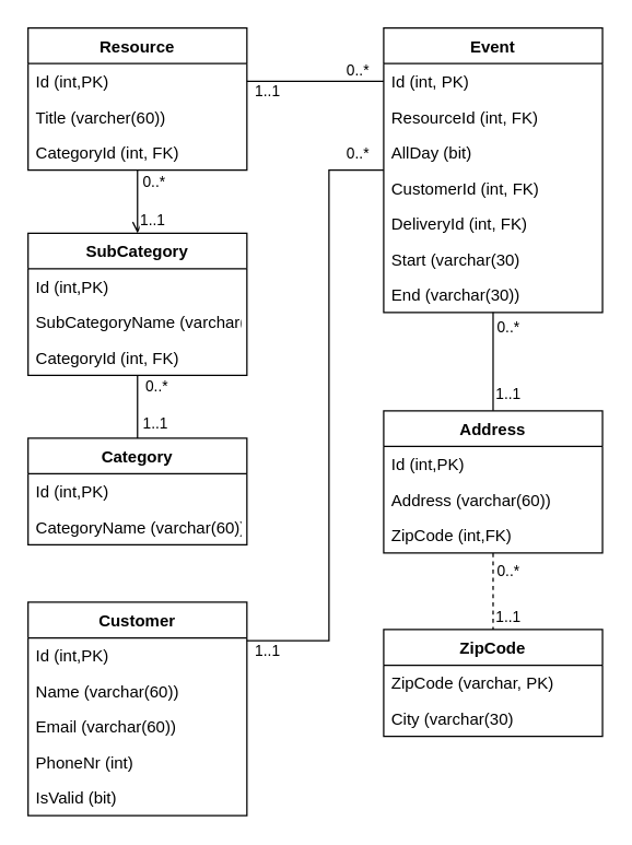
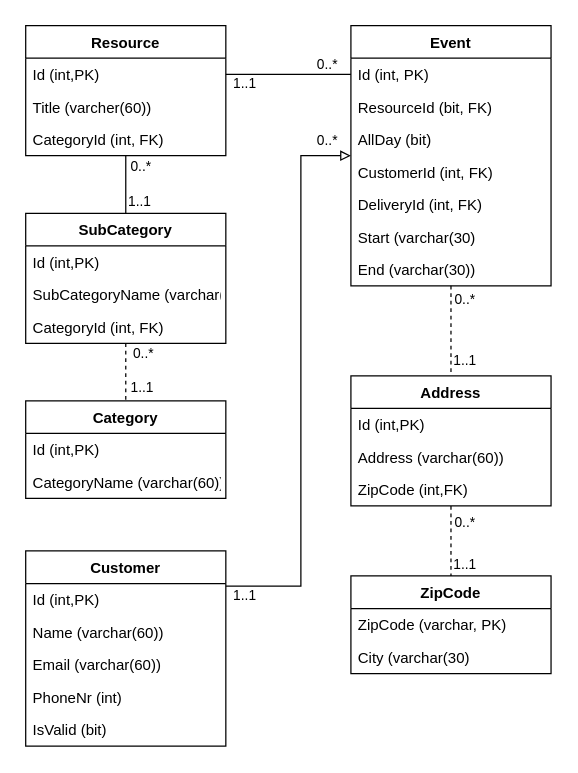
  <mxCell id="0" />
  <mxCell id="1" parent="0" />
- <mxCell id="2" value="" style="edgeStyle=orthogonalEdgeStyle;rounded=0;orthogonalLoop=1;jettySize=auto;html=1;endArrow=open;endFill=0;" edge="1" parent="1" source="5" target="45"><mxGeometry relative="1" as="geometry" /></mxCell>
+ <mxCell id="2" value="" style="edgeStyle=orthogonalEdgeStyle;rounded=0;orthogonalLoop=1;jettySize=auto;html=1;endArrow=none;endFill=0;" edge="1" parent="1" source="5" target="45"><mxGeometry relative="1" as="geometry" /></mxCell>
  <mxCell id="3" value="0..*" style="edgeLabel;html=1;align=center;verticalAlign=middle;resizable=0;points=[];" vertex="1" connectable="0" parent="2"><mxGeometry x="-0.652" y="1" relative="1" as="geometry"><mxPoint x="10" as="offset" /></mxGeometry></mxCell>
  <mxCell id="4" value="1..1" style="edgeLabel;html=1;align=center;verticalAlign=middle;resizable=0;points=[];" vertex="1" connectable="0" parent="2"><mxGeometry x="0.565" relative="1" as="geometry"><mxPoint x="10" as="offset" /></mxGeometry></mxCell>
  <mxCell id="5" value="Resource" style="swimlane;fontStyle=1;align=center;verticalAlign=top;childLayout=stackLayout;horizontal=1;startSize=26;horizontalStack=0;resizeParent=1;resizeParentMax=0;resizeLast=0;collapsible=1;marginBottom=0;" vertex="1" parent="1"><mxGeometry x="20" y="20" width="160" height="104" as="geometry" /></mxCell>
  <mxCell id="6" value="Id (int,PK)" style="text;strokeColor=none;fillColor=none;align=left;verticalAlign=top;spacingLeft=4;spacingRight=4;overflow=hidden;rotatable=0;points=[[0,0.5],[1,0.5]];portConstraint=eastwest;" vertex="1" parent="5"><mxGeometry y="26" width="160" height="26" as="geometry" /></mxCell>
  <mxCell id="7" value="Title (varcher(60))" style="text;strokeColor=none;fillColor=none;align=left;verticalAlign=top;spacingLeft=4;spacingRight=4;overflow=hidden;rotatable=0;points=[[0,0.5],[1,0.5]];portConstraint=eastwest;" vertex="1" parent="5"><mxGeometry y="52" width="160" height="26" as="geometry" /></mxCell>
  <mxCell id="8" value="CategoryId (int, FK)" style="text;strokeColor=none;fillColor=none;align=left;verticalAlign=top;spacingLeft=4;spacingRight=4;overflow=hidden;rotatable=0;points=[[0,0.5],[1,0.5]];portConstraint=eastwest;" vertex="1" parent="5"><mxGeometry y="78" width="160" height="26" as="geometry" /></mxCell>
  <mxCell id="9" value="Event" style="swimlane;fontStyle=1;align=center;verticalAlign=top;childLayout=stackLayout;horizontal=1;startSize=26;horizontalStack=0;resizeParent=1;resizeParentMax=0;resizeLast=0;collapsible=1;marginBottom=0;" vertex="1" parent="1"><mxGeometry x="280" y="20" width="160" height="208" as="geometry" /></mxCell>
  <mxCell id="10" value="Id (int, PK)" style="text;strokeColor=none;fillColor=none;align=left;verticalAlign=top;spacingLeft=4;spacingRight=4;overflow=hidden;rotatable=0;points=[[0,0.5],[1,0.5]];portConstraint=eastwest;" vertex="1" parent="9"><mxGeometry y="26" width="160" height="26" as="geometry" /></mxCell>
- <mxCell id="11" value="ResourceId (int, FK)" style="text;strokeColor=none;fillColor=none;align=left;verticalAlign=top;spacingLeft=4;spacingRight=4;overflow=hidden;rotatable=0;points=[[0,0.5],[1,0.5]];portConstraint=eastwest;" vertex="1" parent="9"><mxGeometry y="52" width="160" height="26" as="geometry" /></mxCell>
+ <mxCell id="11" value="ResourceId (bit, FK)" style="text;strokeColor=none;fillColor=none;align=left;verticalAlign=top;spacingLeft=4;spacingRight=4;overflow=hidden;rotatable=0;points=[[0,0.5],[1,0.5]];portConstraint=eastwest;" vertex="1" parent="9"><mxGeometry y="52" width="160" height="26" as="geometry" /></mxCell>
  <mxCell id="12" value="AllDay (bit)" style="text;strokeColor=none;fillColor=none;align=left;verticalAlign=top;spacingLeft=4;spacingRight=4;overflow=hidden;rotatable=0;points=[[0,0.5],[1,0.5]];portConstraint=eastwest;" vertex="1" parent="9"><mxGeometry y="78" width="160" height="26" as="geometry" /></mxCell>
  <mxCell id="13" value="CustomerId (int, FK)" style="text;strokeColor=none;fillColor=none;align=left;verticalAlign=top;spacingLeft=4;spacingRight=4;overflow=hidden;rotatable=0;points=[[0,0.5],[1,0.5]];portConstraint=eastwest;" vertex="1" parent="9"><mxGeometry y="104" width="160" height="26" as="geometry" /></mxCell>
  <mxCell id="14" value="DeliveryId (int, FK)" style="text;strokeColor=none;fillColor=none;align=left;verticalAlign=top;spacingLeft=4;spacingRight=4;overflow=hidden;rotatable=0;points=[[0,0.5],[1,0.5]];portConstraint=eastwest;" vertex="1" parent="9"><mxGeometry y="130" width="160" height="26" as="geometry" /></mxCell>
  <mxCell id="15" value="Start (varchar(30)" style="text;strokeColor=none;fillColor=none;align=left;verticalAlign=top;spacingLeft=4;spacingRight=4;overflow=hidden;rotatable=0;points=[[0,0.5],[1,0.5]];portConstraint=eastwest;" vertex="1" parent="9"><mxGeometry y="156" width="160" height="26" as="geometry" /></mxCell>
  <mxCell id="16" value="End (varchar(30))" style="text;strokeColor=none;fillColor=none;align=left;verticalAlign=top;spacingLeft=4;spacingRight=4;overflow=hidden;rotatable=0;points=[[0,0.5],[1,0.5]];portConstraint=eastwest;" vertex="1" parent="9"><mxGeometry y="182" width="160" height="26" as="geometry" /></mxCell>
  <mxCell id="17" value="Customer" style="swimlane;fontStyle=1;align=center;verticalAlign=top;childLayout=stackLayout;horizontal=1;startSize=26;horizontalStack=0;resizeParent=1;resizeParentMax=0;resizeLast=0;collapsible=1;marginBottom=0;" vertex="1" parent="1"><mxGeometry x="20" y="440" width="160" height="156" as="geometry" /></mxCell>
  <mxCell id="18" value="Id (int,PK)" style="text;strokeColor=none;fillColor=none;align=left;verticalAlign=top;spacingLeft=4;spacingRight=4;overflow=hidden;rotatable=0;points=[[0,0.5],[1,0.5]];portConstraint=eastwest;" vertex="1" parent="17"><mxGeometry y="26" width="160" height="26" as="geometry" /></mxCell>
  <mxCell id="19" value="Name (varchar(60))&#10;" style="text;strokeColor=none;fillColor=none;align=left;verticalAlign=top;spacingLeft=4;spacingRight=4;overflow=hidden;rotatable=0;points=[[0,0.5],[1,0.5]];portConstraint=eastwest;" vertex="1" parent="17"><mxGeometry y="52" width="160" height="26" as="geometry" /></mxCell>
  <mxCell id="20" value="Email (varchar(60))" style="text;strokeColor=none;fillColor=none;align=left;verticalAlign=top;spacingLeft=4;spacingRight=4;overflow=hidden;rotatable=0;points=[[0,0.5],[1,0.5]];portConstraint=eastwest;" vertex="1" parent="17"><mxGeometry y="78" width="160" height="26" as="geometry" /></mxCell>
  <mxCell id="21" value="PhoneNr (int)" style="text;strokeColor=none;fillColor=none;align=left;verticalAlign=top;spacingLeft=4;spacingRight=4;overflow=hidden;rotatable=0;points=[[0,0.5],[1,0.5]];portConstraint=eastwest;" vertex="1" parent="17"><mxGeometry y="104" width="160" height="26" as="geometry" /></mxCell>
  <mxCell id="22" value="IsValid (bit)" style="text;strokeColor=none;fillColor=none;align=left;verticalAlign=top;spacingLeft=4;spacingRight=4;overflow=hidden;rotatable=0;points=[[0,0.5],[1,0.5]];portConstraint=eastwest;" vertex="1" parent="17"><mxGeometry y="130" width="160" height="26" as="geometry" /></mxCell>
  <mxCell id="23" value="" style="edgeStyle=orthogonalEdgeStyle;rounded=0;orthogonalLoop=1;jettySize=auto;html=1;endArrow=none;endFill=0;dashed=1;" edge="1" parent="1" source="26" target="30"><mxGeometry relative="1" as="geometry" /></mxCell>
  <mxCell id="24" value="0..*" style="edgeLabel;html=1;align=center;verticalAlign=middle;resizable=0;points=[];" vertex="1" connectable="0" parent="23"><mxGeometry x="-0.393" y="2" relative="1" as="geometry"><mxPoint x="8" y="-5" as="offset" /></mxGeometry></mxCell>
  <mxCell id="25" value="1..1" style="edgeLabel;html=1;align=center;verticalAlign=middle;resizable=0;points=[];" vertex="1" connectable="0" parent="23"><mxGeometry x="0.429" y="3" relative="1" as="geometry"><mxPoint x="7" y="6" as="offset" /></mxGeometry></mxCell>
  <mxCell id="26" value="Address" style="swimlane;fontStyle=1;align=center;verticalAlign=top;childLayout=stackLayout;horizontal=1;startSize=26;horizontalStack=0;resizeParent=1;resizeParentMax=0;resizeLast=0;collapsible=1;marginBottom=0;" vertex="1" parent="1"><mxGeometry x="280" y="300" width="160" height="104" as="geometry" /></mxCell>
  <mxCell id="27" value="Id (int,PK)" style="text;strokeColor=none;fillColor=none;align=left;verticalAlign=top;spacingLeft=4;spacingRight=4;overflow=hidden;rotatable=0;points=[[0,0.5],[1,0.5]];portConstraint=eastwest;" vertex="1" parent="26"><mxGeometry y="26" width="160" height="26" as="geometry" /></mxCell>
  <mxCell id="28" value="Address (varchar(60))" style="text;strokeColor=none;fillColor=none;align=left;verticalAlign=top;spacingLeft=4;spacingRight=4;overflow=hidden;rotatable=0;points=[[0,0.5],[1,0.5]];portConstraint=eastwest;" vertex="1" parent="26"><mxGeometry y="52" width="160" height="26" as="geometry" /></mxCell>
  <mxCell id="29" value="ZipCode (int,FK)" style="text;strokeColor=none;fillColor=none;align=left;verticalAlign=top;spacingLeft=4;spacingRight=4;overflow=hidden;rotatable=0;points=[[0,0.5],[1,0.5]];portConstraint=eastwest;" vertex="1" parent="26"><mxGeometry y="78" width="160" height="26" as="geometry" /></mxCell>
  <mxCell id="30" value="ZipCode" style="swimlane;fontStyle=1;align=center;verticalAlign=top;childLayout=stackLayout;horizontal=1;startSize=26;horizontalStack=0;resizeParent=1;resizeParentMax=0;resizeLast=0;collapsible=1;marginBottom=0;" vertex="1" parent="1"><mxGeometry x="280" y="460" width="160" height="78" as="geometry" /></mxCell>
  <mxCell id="31" value="ZipCode (varchar, PK)" style="text;strokeColor=none;fillColor=none;align=left;verticalAlign=top;spacingLeft=4;spacingRight=4;overflow=hidden;rotatable=0;points=[[0,0.5],[1,0.5]];portConstraint=eastwest;" vertex="1" parent="30"><mxGeometry y="26" width="160" height="26" as="geometry" /></mxCell>
  <mxCell id="32" value="City (varchar(30)" style="text;strokeColor=none;fillColor=none;align=left;verticalAlign=top;spacingLeft=4;spacingRight=4;overflow=hidden;rotatable=0;points=[[0,0.5],[1,0.5]];portConstraint=eastwest;" vertex="1" parent="30"><mxGeometry y="52" width="160" height="26" as="geometry" /></mxCell>
- <mxCell id="33" value="" style="edgeStyle=orthogonalEdgeStyle;rounded=0;orthogonalLoop=1;jettySize=auto;html=1;endArrow=none;endFill=0;" edge="1" parent="1" source="9" target="26"><mxGeometry relative="1" as="geometry"><mxPoint x="360" y="414" as="sourcePoint" /><mxPoint x="360" y="470" as="targetPoint" /></mxGeometry></mxCell>
+ <mxCell id="33" value="" style="edgeStyle=orthogonalEdgeStyle;rounded=0;orthogonalLoop=1;jettySize=auto;html=1;endArrow=none;endFill=0;dashed=1;" edge="1" parent="1" source="9" target="26"><mxGeometry relative="1" as="geometry"><mxPoint x="360" y="414" as="sourcePoint" /><mxPoint x="360" y="470" as="targetPoint" /></mxGeometry></mxCell>
  <mxCell id="34" value="1..1" style="edgeLabel;html=1;align=center;verticalAlign=middle;resizable=0;points=[];" vertex="1" connectable="0" parent="33"><mxGeometry x="-0.306" y="2" relative="1" as="geometry"><mxPoint x="8" y="34" as="offset" /></mxGeometry></mxCell>
  <mxCell id="35" value="0..*" style="edgeLabel;html=1;align=center;verticalAlign=middle;resizable=0;points=[];" vertex="1" connectable="0" parent="33"><mxGeometry x="-0.585" y="2" relative="1" as="geometry"><mxPoint x="8" y="-5" as="offset" /></mxGeometry></mxCell>
- <mxCell id="36" value="" style="edgeStyle=orthogonalEdgeStyle;rounded=0;orthogonalLoop=1;jettySize=auto;html=1;endArrow=none;endFill=0;" edge="1" parent="1" source="17" target="9"><mxGeometry relative="1" as="geometry"><mxPoint x="360" y="238" as="sourcePoint" /><mxPoint x="360" y="310" as="targetPoint" /><Array as="points"><mxPoint x="240" y="468" /><mxPoint x="240" y="124" /></Array></mxGeometry></mxCell>
+ <mxCell id="36" value="" style="edgeStyle=orthogonalEdgeStyle;rounded=0;orthogonalLoop=1;jettySize=auto;html=1;endArrow=block;endFill=0;" edge="1" parent="1" source="17" target="9"><mxGeometry relative="1" as="geometry"><mxPoint x="360" y="238" as="sourcePoint" /><mxPoint x="360" y="310" as="targetPoint" /><Array as="points"><mxPoint x="240" y="468" /><mxPoint x="240" y="124" /></Array></mxGeometry></mxCell>
  <mxCell id="37" value="0..*" style="edgeLabel;html=1;align=center;verticalAlign=middle;resizable=0;points=[];" vertex="1" connectable="0" parent="36"><mxGeometry x="0.898" y="-1" relative="1" as="geometry"><mxPoint x="3" y="-14" as="offset" /></mxGeometry></mxCell>
  <mxCell id="38" value="1..1" style="edgeLabel;html=1;align=center;verticalAlign=middle;resizable=0;points=[];" vertex="1" connectable="0" parent="36"><mxGeometry x="-0.937" y="-2" relative="1" as="geometry"><mxPoint y="5" as="offset" /></mxGeometry></mxCell>
  <mxCell id="39" value="" style="edgeStyle=orthogonalEdgeStyle;rounded=0;orthogonalLoop=1;jettySize=auto;html=1;endArrow=none;endFill=0;entryX=0;entryY=0.5;entryDx=0;entryDy=0;exitX=1;exitY=0.5;exitDx=0;exitDy=0;" edge="1" parent="1" source="6" target="10"><mxGeometry relative="1" as="geometry"><mxPoint x="180" y="362" as="sourcePoint" /><mxPoint x="240" y="59" as="targetPoint" /></mxGeometry></mxCell>
  <mxCell id="40" value="1..1" style="edgeLabel;html=1;align=center;verticalAlign=middle;resizable=0;points=[];" vertex="1" connectable="0" parent="39"><mxGeometry x="-0.64" y="-3" relative="1" as="geometry"><mxPoint x="-4" y="3" as="offset" /></mxGeometry></mxCell>
  <mxCell id="41" value="0..*" style="edgeLabel;html=1;align=center;verticalAlign=middle;resizable=0;points=[];" vertex="1" connectable="0" parent="39"><mxGeometry x="0.72" relative="1" as="geometry"><mxPoint x="-6" y="-9" as="offset" /></mxGeometry></mxCell>
- <mxCell id="42" value="" style="edgeStyle=orthogonalEdgeStyle;rounded=0;orthogonalLoop=1;jettySize=auto;html=1;endArrow=none;endFill=0;" edge="1" parent="1" source="45" target="49"><mxGeometry relative="1" as="geometry" /></mxCell>
+ <mxCell id="42" value="" style="edgeStyle=orthogonalEdgeStyle;rounded=0;orthogonalLoop=1;jettySize=auto;html=1;endArrow=none;endFill=0;dashed=1;" edge="1" parent="1" source="45" target="49"><mxGeometry relative="1" as="geometry" /></mxCell>
  <mxCell id="43" value="0..*" style="edgeLabel;html=1;align=center;verticalAlign=middle;resizable=0;points=[];" vertex="1" connectable="0" parent="42"><mxGeometry x="-0.677" y="3" relative="1" as="geometry"><mxPoint x="10" as="offset" /></mxGeometry></mxCell>
  <mxCell id="44" value="1..1" style="edgeLabel;html=1;align=center;verticalAlign=middle;resizable=0;points=[];" vertex="1" connectable="0" parent="42"><mxGeometry x="0.478" y="2" relative="1" as="geometry"><mxPoint x="10" as="offset" /></mxGeometry></mxCell>
  <mxCell id="45" value="SubCategory" style="swimlane;fontStyle=1;align=center;verticalAlign=top;childLayout=stackLayout;horizontal=1;startSize=26;horizontalStack=0;resizeParent=1;resizeParentMax=0;resizeLast=0;collapsible=1;marginBottom=0;" vertex="1" parent="1"><mxGeometry x="20" y="170" width="160" height="104" as="geometry" /></mxCell>
  <mxCell id="46" value="Id (int,PK)" style="text;strokeColor=none;fillColor=none;align=left;verticalAlign=top;spacingLeft=4;spacingRight=4;overflow=hidden;rotatable=0;points=[[0,0.5],[1,0.5]];portConstraint=eastwest;" vertex="1" parent="45"><mxGeometry y="26" width="160" height="26" as="geometry" /></mxCell>
  <mxCell id="47" value="SubCategoryName (varchar(60))" style="text;strokeColor=none;fillColor=none;align=left;verticalAlign=top;spacingLeft=4;spacingRight=4;overflow=hidden;rotatable=0;points=[[0,0.5],[1,0.5]];portConstraint=eastwest;" vertex="1" parent="45"><mxGeometry y="52" width="160" height="26" as="geometry" /></mxCell>
  <mxCell id="48" value="CategoryId (int, FK)" style="text;strokeColor=none;fillColor=none;align=left;verticalAlign=top;spacingLeft=4;spacingRight=4;overflow=hidden;rotatable=0;points=[[0,0.5],[1,0.5]];portConstraint=eastwest;" vertex="1" parent="45"><mxGeometry y="78" width="160" height="26" as="geometry" /></mxCell>
  <mxCell id="49" value="Category" style="swimlane;fontStyle=1;align=center;verticalAlign=top;childLayout=stackLayout;horizontal=1;startSize=26;horizontalStack=0;resizeParent=1;resizeParentMax=0;resizeLast=0;collapsible=1;marginBottom=0;" vertex="1" parent="1"><mxGeometry x="20" y="320" width="160" height="78" as="geometry" /></mxCell>
  <mxCell id="50" value="Id (int,PK)" style="text;strokeColor=none;fillColor=none;align=left;verticalAlign=top;spacingLeft=4;spacingRight=4;overflow=hidden;rotatable=0;points=[[0,0.5],[1,0.5]];portConstraint=eastwest;" vertex="1" parent="49"><mxGeometry y="26" width="160" height="26" as="geometry" /></mxCell>
  <mxCell id="51" value="CategoryName (varchar(60))" style="text;strokeColor=none;fillColor=none;align=left;verticalAlign=top;spacingLeft=4;spacingRight=4;overflow=hidden;rotatable=0;points=[[0,0.5],[1,0.5]];portConstraint=eastwest;" vertex="1" parent="49"><mxGeometry y="52" width="160" height="26" as="geometry" /></mxCell>
